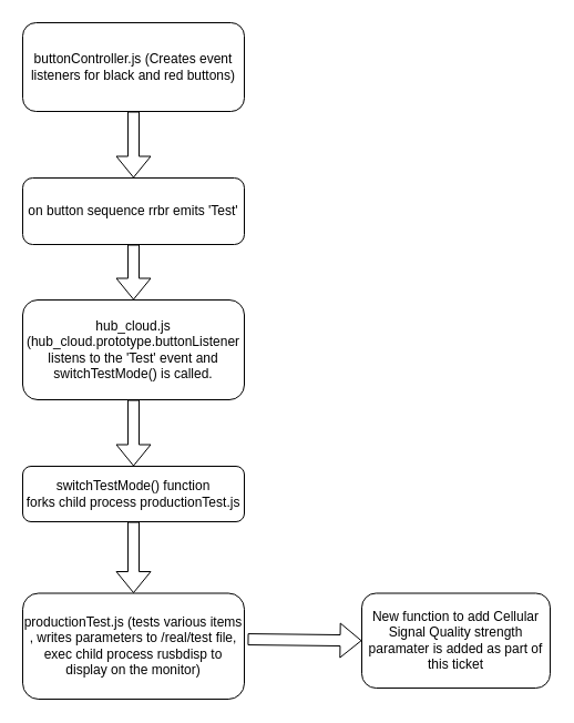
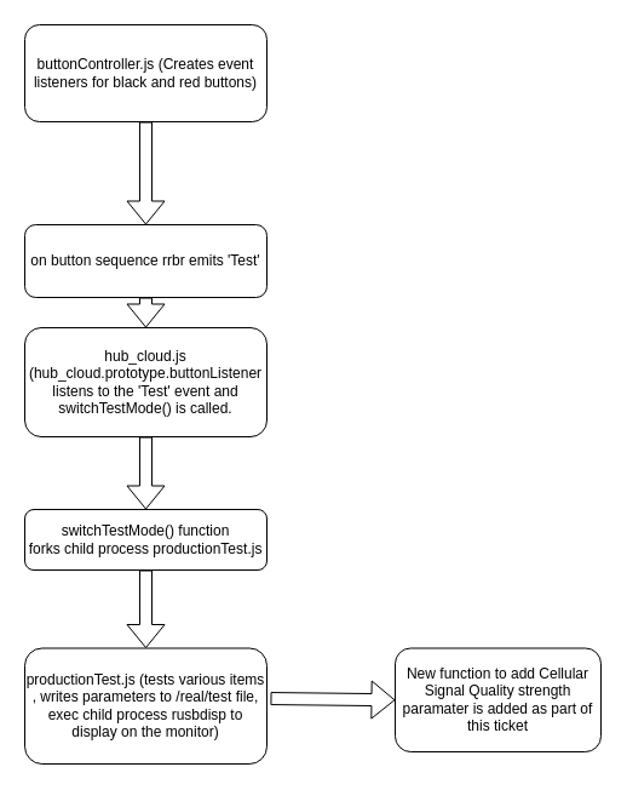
  <mxCell id="0" />
  <mxCell id="1" parent="0" />
  <mxCell id="2" value="buttonController.js (Creates event listeners for black and red buttons)" style="rounded=1;whiteSpace=wrap;html=1;fontSize=12;glass=0;strokeWidth=1;shadow=0;" parent="1" vertex="1"><mxGeometry x="20" y="20" width="200" height="80" as="geometry" /></mxCell>
- <mxCell id="3" value="on button sequence rrbr emits 'Test'" style="rounded=1;whiteSpace=wrap;html=1;" vertex="1" parent="1"><mxGeometry x="20" y="160" width="200" height="60" as="geometry" /></mxCell>
+ <mxCell id="3" value="on button sequence rrbr emits 'Test'" style="rounded=1;whiteSpace=wrap;html=1;" vertex="1" parent="1"><mxGeometry x="20" y="185" width="200" height="60" as="geometry" /></mxCell>
  <mxCell id="4" value="" style="shape=flexArrow;endArrow=classic;html=1;exitX=0.5;exitY=1;exitDx=0;exitDy=0;entryX=0.5;entryY=0;entryDx=0;entryDy=0;" edge="1" parent="1" source="2" target="3"><mxGeometry width="50" height="50" relative="1" as="geometry"><mxPoint x="-60" y="410" as="sourcePoint" /><mxPoint x="-10" y="360" as="targetPoint" /></mxGeometry></mxCell>
  <mxCell id="5" value="&lt;div&gt;hub_cloud.js&lt;/div&gt;&lt;div&gt;(hub_cloud.prototype.buttonListener&lt;/div&gt;&lt;div&gt;listens to the 'Test' event and switchTestMode() is called.&lt;br&gt;&lt;/div&gt;" style="rounded=1;whiteSpace=wrap;html=1;" vertex="1" parent="1"><mxGeometry x="20" y="270" width="200" height="90" as="geometry" /></mxCell>
  <mxCell id="6" value="switchTestMode() function&lt;br&gt;&lt;div&gt;forks child process productionTest.js&lt;/div&gt;" style="rounded=1;whiteSpace=wrap;html=1;" vertex="1" parent="1"><mxGeometry x="20" y="420" width="200" height="50" as="geometry" /></mxCell>
  <mxCell id="7" value="productionTest.js (tests various items , writes parameters to /real/test file, exec child process rusbdisp to display on the monitor)" style="rounded=1;whiteSpace=wrap;html=1;" vertex="1" parent="1"><mxGeometry x="20" y="534.5" width="200" height="95.5" as="geometry" /></mxCell>
  <mxCell id="8" value="" style="shape=flexArrow;endArrow=classic;html=1;entryX=0.5;entryY=0;entryDx=0;entryDy=0;exitX=0.5;exitY=1;exitDx=0;exitDy=0;" edge="1" parent="1" source="3" target="5"><mxGeometry width="50" height="50" relative="1" as="geometry"><mxPoint x="110" y="500" as="sourcePoint" /><mxPoint x="160" y="450" as="targetPoint" /></mxGeometry></mxCell>
  <mxCell id="9" value="" style="shape=flexArrow;endArrow=classic;html=1;exitX=0.5;exitY=1;exitDx=0;exitDy=0;entryX=0.5;entryY=0;entryDx=0;entryDy=0;" edge="1" parent="1" source="5" target="6"><mxGeometry width="50" height="50" relative="1" as="geometry"><mxPoint x="110" y="500" as="sourcePoint" /><mxPoint x="160" y="450" as="targetPoint" /></mxGeometry></mxCell>
  <mxCell id="10" value="" style="shape=flexArrow;endArrow=classic;html=1;exitX=0.5;exitY=1;exitDx=0;exitDy=0;entryX=0.5;entryY=0;entryDx=0;entryDy=0;" edge="1" parent="1" source="6" target="7"><mxGeometry width="50" height="50" relative="1" as="geometry"><mxPoint x="110" y="500" as="sourcePoint" /><mxPoint x="160" y="450" as="targetPoint" /></mxGeometry></mxCell>
  <mxCell id="11" value="New function to add Cellular Signal Quality strength paramater is added as part of this ticket" style="rounded=1;whiteSpace=wrap;html=1;" vertex="1" parent="1"><mxGeometry x="326" y="534.5" width="170" height="85.5" as="geometry" /></mxCell>
  <mxCell id="12" value="" style="shape=flexArrow;endArrow=classic;html=1;exitX=1.015;exitY=0.435;exitDx=0;exitDy=0;entryX=0;entryY=0.5;entryDx=0;entryDy=0;exitPerimeter=0;" edge="1" parent="1" source="7" target="11"><mxGeometry width="50" height="50" relative="1" as="geometry"><mxPoint x="186" y="350" as="sourcePoint" /><mxPoint x="324" y="587" as="targetPoint" /></mxGeometry></mxCell>
